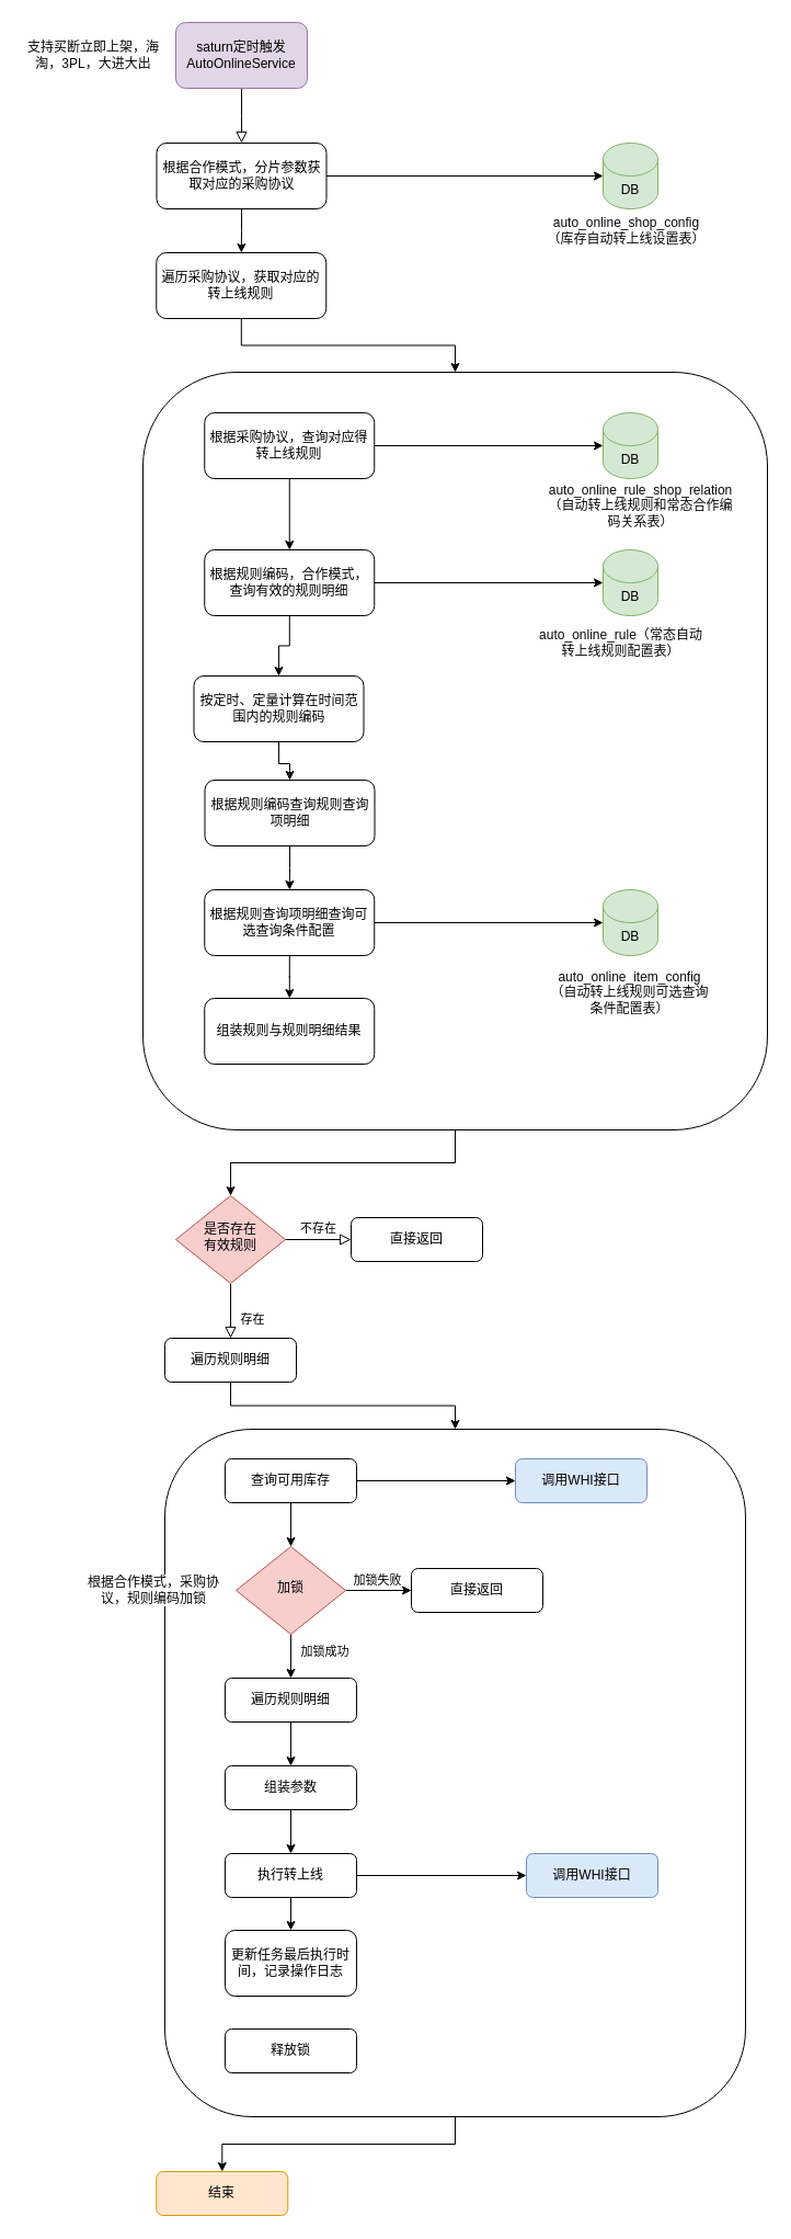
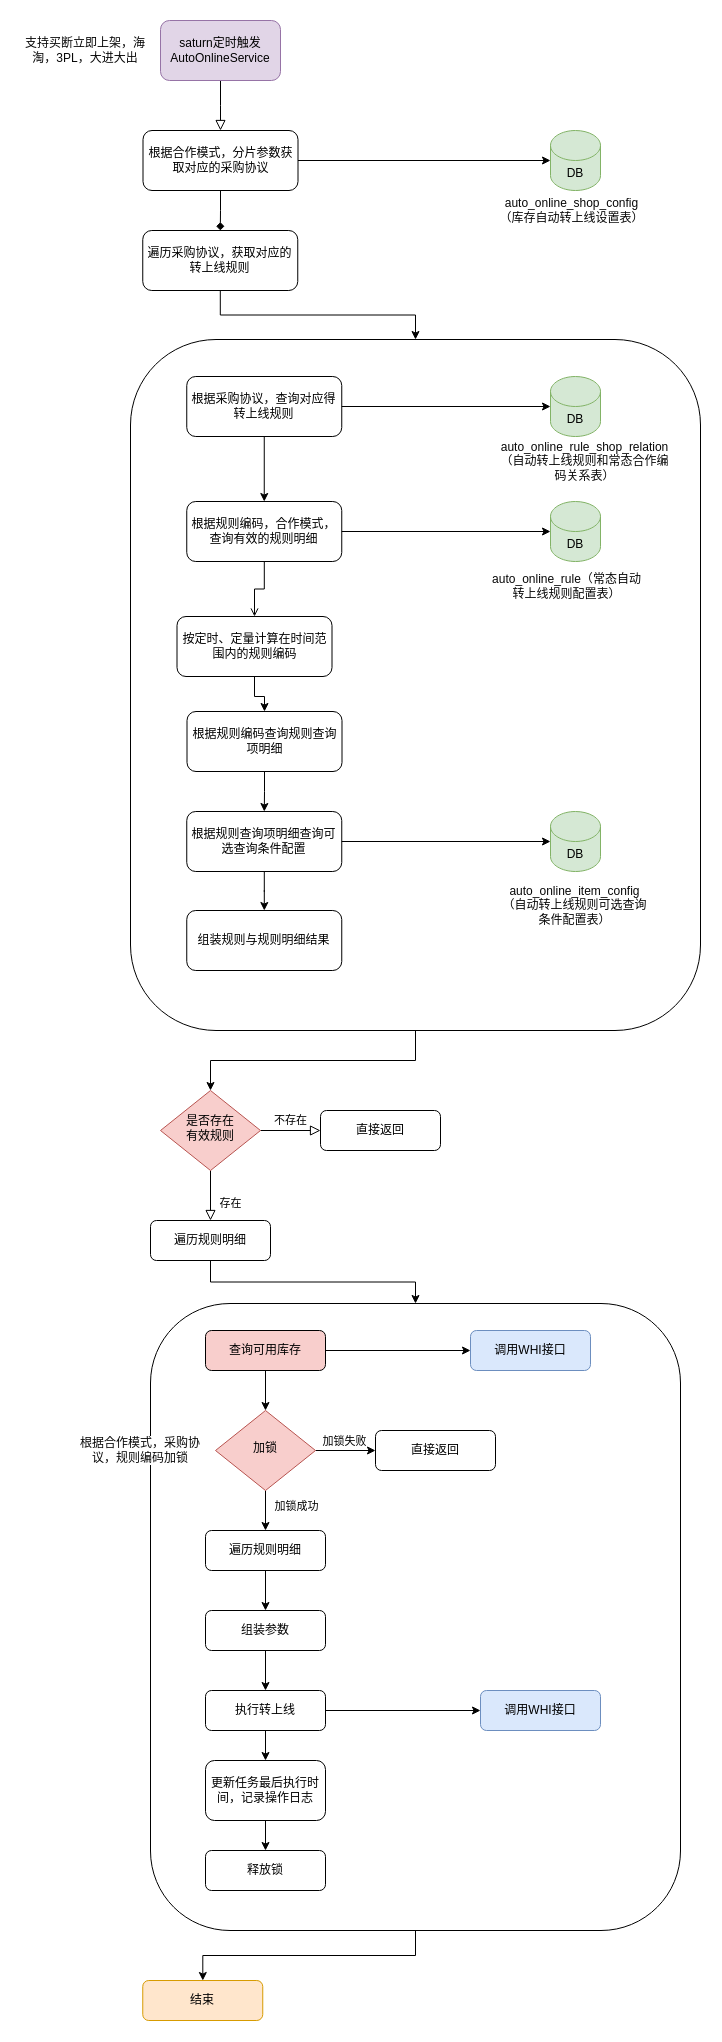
  <mxCell id="0" />
  <mxCell id="1" parent="0" />
  <mxCell id="2" style="edgeStyle=orthogonalEdgeStyle;rounded=0;orthogonalLoop=1;jettySize=auto;html=1;" edge="1" parent="1" source="3" target="34"><mxGeometry relative="1" as="geometry" /></mxCell>
  <mxCell id="3" value="" style="rounded=1;whiteSpace=wrap;html=1;fontSize=12;glass=0;strokeWidth=1;shadow=0;" vertex="1" parent="1"><mxGeometry x="150" y="1303" width="530" height="627" as="geometry" /></mxCell>
  <mxCell id="4" style="edgeStyle=orthogonalEdgeStyle;rounded=0;orthogonalLoop=1;jettySize=auto;html=1;" edge="1" parent="1" source="5" target="12"><mxGeometry relative="1" as="geometry" /></mxCell>
  <mxCell id="5" value="" style="rounded=1;whiteSpace=wrap;html=1;fontSize=12;glass=0;strokeWidth=1;shadow=0;" vertex="1" parent="1"><mxGeometry x="130" y="339" width="570" height="691" as="geometry" /></mxCell>
  <mxCell id="6" value="" style="rounded=0;html=1;jettySize=auto;orthogonalLoop=1;fontSize=11;endArrow=block;endFill=0;endSize=8;strokeWidth=1;shadow=0;labelBackgroundColor=none;edgeStyle=orthogonalEdgeStyle;" parent="1" source="7" edge="1"><mxGeometry relative="1" as="geometry"><mxPoint x="220" y="130" as="targetPoint" /></mxGeometry></mxCell>
  <mxCell id="7" value="saturn定时触发&lt;div&gt;AutoOnlineService&lt;br&gt;&lt;/div&gt;" style="rounded=1;whiteSpace=wrap;html=1;fontSize=12;glass=0;strokeWidth=1;shadow=0;fillColor=#e1d5e7;strokeColor=#9673a6;" parent="1" vertex="1"><mxGeometry x="160" y="20" width="120" height="60" as="geometry" /></mxCell>
- <mxCell id="8" style="edgeStyle=orthogonalEdgeStyle;rounded=0;orthogonalLoop=1;jettySize=auto;html=1;" edge="1" parent="1" source="9" target="49"><mxGeometry relative="1" as="geometry" /></mxCell>
+ <mxCell id="8" style="edgeStyle=orthogonalEdgeStyle;rounded=0;orthogonalLoop=1;jettySize=auto;html=1;endArrow=diamond;" edge="1" parent="1" source="9" target="49"><mxGeometry relative="1" as="geometry" /></mxCell>
  <mxCell id="9" value="根据合作模式，分片参数获取对应的采购协议" style="rounded=1;whiteSpace=wrap;html=1;fontSize=12;glass=0;strokeWidth=1;shadow=0;" parent="1" vertex="1"><mxGeometry x="142.5" y="130" width="155" height="60" as="geometry" /></mxCell>
  <mxCell id="10" value="存在" style="rounded=0;html=1;jettySize=auto;orthogonalLoop=1;fontSize=11;endArrow=block;endFill=0;endSize=8;strokeWidth=1;shadow=0;labelBackgroundColor=none;edgeStyle=orthogonalEdgeStyle;" parent="1" source="12" target="14" edge="1"><mxGeometry x="0.333" y="20" relative="1" as="geometry"><mxPoint as="offset" /></mxGeometry></mxCell>
  <mxCell id="11" value="不存在" style="edgeStyle=orthogonalEdgeStyle;rounded=0;html=1;jettySize=auto;orthogonalLoop=1;fontSize=11;endArrow=block;endFill=0;endSize=8;strokeWidth=1;shadow=0;labelBackgroundColor=none;" parent="1" source="12" target="15" edge="1"><mxGeometry y="10" relative="1" as="geometry"><mxPoint as="offset" /></mxGeometry></mxCell>
  <mxCell id="12" value="是否存在&lt;div&gt;有效规则&lt;/div&gt;" style="rhombus;whiteSpace=wrap;html=1;shadow=0;fontFamily=Helvetica;fontSize=12;align=center;strokeWidth=1;spacing=6;spacingTop=-4;fillColor=#f8cecc;strokeColor=#b85450;" parent="1" vertex="1"><mxGeometry x="160" y="1090" width="100" height="80" as="geometry" /></mxCell>
  <mxCell id="13" style="edgeStyle=orthogonalEdgeStyle;rounded=0;orthogonalLoop=1;jettySize=auto;html=1;" edge="1" parent="1" source="14" target="3"><mxGeometry relative="1" as="geometry" /></mxCell>
  <mxCell id="14" value="遍历规则明细" style="rounded=1;whiteSpace=wrap;html=1;fontSize=12;glass=0;strokeWidth=1;shadow=0;" parent="1" vertex="1"><mxGeometry x="150" y="1220" width="120" height="40" as="geometry" /></mxCell>
  <mxCell id="15" value="直接返回" style="rounded=1;whiteSpace=wrap;html=1;fontSize=12;glass=0;strokeWidth=1;shadow=0;" parent="1" vertex="1"><mxGeometry x="320" y="1110" width="120" height="40" as="geometry" /></mxCell>
  <mxCell id="16" value="&lt;p style=&quot;background-color: rgb(255, 255, 255);&quot;&gt;&lt;font color=&quot;#080808&quot;&gt;支持&lt;/font&gt;&lt;span style=&quot;background-color: initial;&quot;&gt;&lt;font color=&quot;#080808&quot;&gt;买断立即上架，&lt;/font&gt;&lt;/span&gt;&lt;span style=&quot;background-color: initial;&quot;&gt;&lt;font color=&quot;#080808&quot;&gt;海淘，&lt;/font&gt;&lt;/span&gt;&lt;span style=&quot;color: rgb(8, 8, 8); background-color: initial;&quot;&gt;3PL，大进大出&lt;/span&gt;&lt;/p&gt;" style="text;html=1;align=center;verticalAlign=middle;whiteSpace=wrap;rounded=0;" vertex="1" parent="1"><mxGeometry x="20" y="35" width="130" height="30" as="geometry" /></mxCell>
  <mxCell id="17" style="edgeStyle=orthogonalEdgeStyle;rounded=0;orthogonalLoop=1;jettySize=auto;html=1;entryX=0;entryY=0.5;entryDx=0;entryDy=0;" edge="1" parent="1" source="21" target="23"><mxGeometry relative="1" as="geometry" /></mxCell>
  <mxCell id="18" value="加锁失败" style="edgeLabel;html=1;align=center;verticalAlign=middle;resizable=0;points=[];" vertex="1" connectable="0" parent="17"><mxGeometry x="-0.207" y="4" relative="1" as="geometry"><mxPoint x="4" y="-6" as="offset" /></mxGeometry></mxCell>
  <mxCell id="19" style="edgeStyle=orthogonalEdgeStyle;rounded=0;orthogonalLoop=1;jettySize=auto;html=1;entryX=0.5;entryY=0;entryDx=0;entryDy=0;" edge="1" parent="1" source="21" target="25"><mxGeometry relative="1" as="geometry" /></mxCell>
  <mxCell id="20" value="加锁成功" style="edgeLabel;html=1;align=center;verticalAlign=middle;resizable=0;points=[];" vertex="1" connectable="0" parent="19"><mxGeometry x="-0.15" y="-1" relative="1" as="geometry"><mxPoint x="31" y="-2" as="offset" /></mxGeometry></mxCell>
  <mxCell id="21" value="加锁" style="rhombus;whiteSpace=wrap;html=1;shadow=0;fontFamily=Helvetica;fontSize=12;align=center;strokeWidth=1;spacing=6;spacingTop=-4;fillColor=#f8cecc;strokeColor=#b85450;" vertex="1" parent="1"><mxGeometry x="215" y="1410" width="100" height="80" as="geometry" /></mxCell>
  <mxCell id="22" value="&lt;p style=&quot;background-color: rgb(255, 255, 255);&quot;&gt;&lt;font color=&quot;#080808&quot;&gt;根据合作模式，采购协议，规则编码加锁&lt;/font&gt;&lt;/p&gt;" style="text;html=1;align=center;verticalAlign=middle;whiteSpace=wrap;rounded=0;" vertex="1" parent="1"><mxGeometry x="75" y="1435" width="130" height="30" as="geometry" /></mxCell>
  <mxCell id="23" value="直接返回" style="rounded=1;whiteSpace=wrap;html=1;fontSize=12;glass=0;strokeWidth=1;shadow=0;" vertex="1" parent="1"><mxGeometry x="375" y="1430" width="120" height="40" as="geometry" /></mxCell>
  <mxCell id="24" style="edgeStyle=orthogonalEdgeStyle;rounded=0;orthogonalLoop=1;jettySize=auto;html=1;" edge="1" parent="1" source="25" target="27"><mxGeometry relative="1" as="geometry" /></mxCell>
  <mxCell id="25" value="遍历规则明细" style="rounded=1;whiteSpace=wrap;html=1;fontSize=12;glass=0;strokeWidth=1;shadow=0;" vertex="1" parent="1"><mxGeometry x="205" y="1530" width="120" height="40" as="geometry" /></mxCell>
  <mxCell id="26" style="edgeStyle=orthogonalEdgeStyle;rounded=0;orthogonalLoop=1;jettySize=auto;html=1;" edge="1" parent="1" source="27" target="30"><mxGeometry relative="1" as="geometry" /></mxCell>
  <mxCell id="27" value="组装参数" style="rounded=1;whiteSpace=wrap;html=1;fontSize=12;glass=0;strokeWidth=1;shadow=0;" vertex="1" parent="1"><mxGeometry x="205" y="1610" width="120" height="40" as="geometry" /></mxCell>
  <mxCell id="28" style="edgeStyle=orthogonalEdgeStyle;rounded=0;orthogonalLoop=1;jettySize=auto;html=1;" edge="1" parent="1" source="30" target="32"><mxGeometry relative="1" as="geometry" /></mxCell>
  <mxCell id="29" style="edgeStyle=orthogonalEdgeStyle;rounded=0;orthogonalLoop=1;jettySize=auto;html=1;" edge="1" parent="1" source="30" target="64"><mxGeometry relative="1" as="geometry" /></mxCell>
  <mxCell id="30" value="执行转上线" style="rounded=1;whiteSpace=wrap;html=1;fontSize=12;glass=0;strokeWidth=1;shadow=0;" vertex="1" parent="1"><mxGeometry x="205" y="1690" width="120" height="40" as="geometry" /></mxCell>
+ <mxCell id="31" style="edgeStyle=orthogonalEdgeStyle;rounded=0;orthogonalLoop=1;jettySize=auto;html=1;" edge="1" parent="1" source="32" target="33"><mxGeometry relative="1" as="geometry" /></mxCell>
  <mxCell id="32" value="更新任务最后执行时间，记录操作日志" style="rounded=1;whiteSpace=wrap;html=1;fontSize=12;glass=0;strokeWidth=1;shadow=0;" vertex="1" parent="1"><mxGeometry x="205" y="1760" width="120" height="60" as="geometry" /></mxCell>
  <mxCell id="33" value="释放锁" style="rounded=1;whiteSpace=wrap;html=1;fontSize=12;glass=0;strokeWidth=1;shadow=0;" vertex="1" parent="1"><mxGeometry x="205" y="1850" width="120" height="40" as="geometry" /></mxCell>
  <mxCell id="34" value="结束" style="rounded=1;whiteSpace=wrap;html=1;fontSize=12;glass=0;strokeWidth=1;shadow=0;fillColor=#ffe6cc;strokeColor=#d79b00;" vertex="1" parent="1"><mxGeometry x="142.25" y="1980" width="120" height="40" as="geometry" /></mxCell>
  <mxCell id="35" value="DB" style="shape=cylinder3;whiteSpace=wrap;html=1;boundedLbl=1;backgroundOutline=1;size=15;fillColor=#d5e8d4;strokeColor=#82b366;" vertex="1" parent="1"><mxGeometry x="550" y="130" width="50" height="60" as="geometry" /></mxCell>
  <mxCell id="36" value="&lt;p style=&quot;background-color: rgb(255, 255, 255);&quot;&gt;&lt;span style=&quot;background-color: initial;&quot;&gt;&lt;font color=&quot;#080808&quot;&gt;auto_online_shop_config&lt;/font&gt;&lt;/span&gt;&lt;span style=&quot;background-color: initial;&quot;&gt;&lt;font color=&quot;#080808&quot;&gt;（&lt;/font&gt;&lt;/span&gt;&lt;span style=&quot;background-color: initial;&quot;&gt;&lt;font color=&quot;#080808&quot;&gt;库存自动转上线设置表&lt;/font&gt;&lt;/span&gt;&lt;span style=&quot;color: rgb(8, 8, 8); background-color: initial;&quot;&gt;）&lt;/span&gt;&lt;/p&gt;" style="text;html=1;align=center;verticalAlign=middle;whiteSpace=wrap;rounded=0;" vertex="1" parent="1"><mxGeometry x="495" y="190" width="152.5" height="40" as="geometry" /></mxCell>
  <mxCell id="37" style="edgeStyle=orthogonalEdgeStyle;rounded=0;orthogonalLoop=1;jettySize=auto;html=1;entryX=0;entryY=0.5;entryDx=0;entryDy=0;entryPerimeter=0;" edge="1" parent="1" source="9" target="35"><mxGeometry relative="1" as="geometry" /></mxCell>
  <mxCell id="38" style="edgeStyle=orthogonalEdgeStyle;rounded=0;orthogonalLoop=1;jettySize=auto;html=1;" edge="1" parent="1" source="39" target="44"><mxGeometry relative="1" as="geometry" /></mxCell>
  <mxCell id="39" value="根据采购协议，查询对应得转上线规则" style="rounded=1;whiteSpace=wrap;html=1;fontSize=12;glass=0;strokeWidth=1;shadow=0;" vertex="1" parent="1"><mxGeometry x="186.25" y="376" width="155" height="60" as="geometry" /></mxCell>
  <mxCell id="40" value="DB" style="shape=cylinder3;whiteSpace=wrap;html=1;boundedLbl=1;backgroundOutline=1;size=15;fillColor=#d5e8d4;strokeColor=#82b366;" vertex="1" parent="1"><mxGeometry x="550" y="376" width="50" height="60" as="geometry" /></mxCell>
  <mxCell id="41" value="&lt;p style=&quot;background-color: rgb(255, 255, 255);&quot;&gt;&lt;span style=&quot;background-color: initial;&quot;&gt;&lt;font color=&quot;#080808&quot;&gt;auto_online_rule_shop_relation&lt;/font&gt;&lt;/span&gt;&lt;span style=&quot;background-color: initial;&quot;&gt;&lt;font color=&quot;#080808&quot;&gt;（&lt;/font&gt;&lt;/span&gt;&lt;span style=&quot;background-color: initial;&quot;&gt;&lt;font color=&quot;#080808&quot;&gt;自动转上线规则和常态合作编码关系表）&lt;/font&gt;&lt;/span&gt;&lt;/p&gt;" style="text;html=1;align=center;verticalAlign=middle;whiteSpace=wrap;rounded=0;" vertex="1" parent="1"><mxGeometry x="495" y="436" width="178.75" height="50" as="geometry" /></mxCell>
  <mxCell id="42" style="edgeStyle=orthogonalEdgeStyle;rounded=0;orthogonalLoop=1;jettySize=auto;html=1;entryX=0;entryY=0.5;entryDx=0;entryDy=0;entryPerimeter=0;" edge="1" parent="1" source="39" target="40"><mxGeometry relative="1" as="geometry" /></mxCell>
- <mxCell id="43" style="edgeStyle=orthogonalEdgeStyle;rounded=0;orthogonalLoop=1;jettySize=auto;html=1;entryX=0.5;entryY=0;entryDx=0;entryDy=0;" edge="1" parent="1" source="44" target="51"><mxGeometry relative="1" as="geometry" /></mxCell>
+ <mxCell id="43" style="edgeStyle=orthogonalEdgeStyle;rounded=0;orthogonalLoop=1;jettySize=auto;html=1;entryX=0.5;entryY=0;entryDx=0;entryDy=0;endArrow=open;" edge="1" parent="1" source="44" target="51"><mxGeometry relative="1" as="geometry" /></mxCell>
  <mxCell id="44" value="根据规则编码，合作模式，查询有效的规则明细" style="rounded=1;whiteSpace=wrap;html=1;fontSize=12;glass=0;strokeWidth=1;shadow=0;" vertex="1" parent="1"><mxGeometry x="186.25" y="501" width="155" height="60" as="geometry" /></mxCell>
  <mxCell id="45" value="DB" style="shape=cylinder3;whiteSpace=wrap;html=1;boundedLbl=1;backgroundOutline=1;size=15;fillColor=#d5e8d4;strokeColor=#82b366;" vertex="1" parent="1"><mxGeometry x="550" y="501" width="50" height="60" as="geometry" /></mxCell>
  <mxCell id="46" value="&lt;p style=&quot;background-color: rgb(255, 255, 255);&quot;&gt;&lt;span style=&quot;background-color: initial;&quot;&gt;&lt;font color=&quot;#080808&quot;&gt;auto_online_rule&lt;/font&gt;&lt;/span&gt;&lt;span style=&quot;background-color: initial;&quot;&gt;&lt;font color=&quot;#080808&quot;&gt;（&lt;/font&gt;&lt;/span&gt;&lt;span style=&quot;background-color: initial;&quot;&gt;&lt;font color=&quot;#080808&quot;&gt;常态自动转上线规则配置表）&lt;/font&gt;&lt;/span&gt;&lt;/p&gt;" style="text;html=1;align=center;verticalAlign=middle;whiteSpace=wrap;rounded=0;" vertex="1" parent="1"><mxGeometry x="489.81" y="561" width="153.12" height="50" as="geometry" /></mxCell>
  <mxCell id="47" style="edgeStyle=orthogonalEdgeStyle;rounded=0;orthogonalLoop=1;jettySize=auto;html=1;entryX=0;entryY=0.5;entryDx=0;entryDy=0;entryPerimeter=0;" edge="1" parent="1" source="44" target="45"><mxGeometry relative="1" as="geometry" /></mxCell>
  <mxCell id="48" style="edgeStyle=orthogonalEdgeStyle;rounded=0;orthogonalLoop=1;jettySize=auto;html=1;" edge="1" parent="1" source="49" target="5"><mxGeometry relative="1" as="geometry" /></mxCell>
  <mxCell id="49" value="遍历采购协议，获取对应的转上线规则" style="rounded=1;whiteSpace=wrap;html=1;fontSize=12;glass=0;strokeWidth=1;shadow=0;" vertex="1" parent="1"><mxGeometry x="142.25" y="230" width="155" height="60" as="geometry" /></mxCell>
  <mxCell id="50" style="edgeStyle=orthogonalEdgeStyle;rounded=0;orthogonalLoop=1;jettySize=auto;html=1;entryX=0.5;entryY=0;entryDx=0;entryDy=0;" edge="1" parent="1" source="51" target="53"><mxGeometry relative="1" as="geometry" /></mxCell>
  <mxCell id="51" value="按定时、定量计算在时间范围内的规则编码" style="rounded=1;whiteSpace=wrap;html=1;fontSize=12;glass=0;strokeWidth=1;shadow=0;" vertex="1" parent="1"><mxGeometry x="176.5" y="616" width="155" height="60" as="geometry" /></mxCell>
  <mxCell id="52" style="edgeStyle=orthogonalEdgeStyle;rounded=0;orthogonalLoop=1;jettySize=auto;html=1;" edge="1" parent="1" source="53" target="55"><mxGeometry relative="1" as="geometry" /></mxCell>
  <mxCell id="53" value="根据规则编码查询规则查询项明细" style="rounded=1;whiteSpace=wrap;html=1;fontSize=12;glass=0;strokeWidth=1;shadow=0;" vertex="1" parent="1"><mxGeometry x="186.5" y="711" width="155" height="60" as="geometry" /></mxCell>
  <mxCell id="54" style="edgeStyle=orthogonalEdgeStyle;rounded=0;orthogonalLoop=1;jettySize=auto;html=1;" edge="1" parent="1" source="55" target="59"><mxGeometry relative="1" as="geometry" /></mxCell>
  <mxCell id="55" value="根据规则查询项明细查询可选查询条件配置" style="rounded=1;whiteSpace=wrap;html=1;fontSize=12;glass=0;strokeWidth=1;shadow=0;" vertex="1" parent="1"><mxGeometry x="186.25" y="811" width="155" height="60" as="geometry" /></mxCell>
  <mxCell id="56" value="DB" style="shape=cylinder3;whiteSpace=wrap;html=1;boundedLbl=1;backgroundOutline=1;size=15;fillColor=#d5e8d4;strokeColor=#82b366;" vertex="1" parent="1"><mxGeometry x="550" y="811" width="50" height="60" as="geometry" /></mxCell>
  <mxCell id="57" value="&lt;p style=&quot;background-color: rgb(255, 255, 255);&quot;&gt;&lt;span style=&quot;background-color: initial;&quot;&gt;&lt;font color=&quot;#080808&quot;&gt;auto_online_item_config&lt;/font&gt;&lt;/span&gt;&lt;span style=&quot;background-color: initial;&quot;&gt;&lt;font color=&quot;#080808&quot;&gt;（&lt;/font&gt;&lt;/span&gt;&lt;span style=&quot;background-color: initial;&quot;&gt;&lt;font color=&quot;#080808&quot;&gt;自动转上线规则可选查询条件配置表）&lt;/font&gt;&lt;/span&gt;&lt;/p&gt;" style="text;html=1;align=center;verticalAlign=middle;whiteSpace=wrap;rounded=0;" vertex="1" parent="1"><mxGeometry x="498.44" y="880" width="153.12" height="50" as="geometry" /></mxCell>
  <mxCell id="58" style="edgeStyle=orthogonalEdgeStyle;rounded=0;orthogonalLoop=1;jettySize=auto;html=1;entryX=0;entryY=0.5;entryDx=0;entryDy=0;entryPerimeter=0;" edge="1" parent="1" source="55" target="56"><mxGeometry relative="1" as="geometry" /></mxCell>
  <mxCell id="59" value="组装规则与规则明细结果" style="rounded=1;whiteSpace=wrap;html=1;fontSize=12;glass=0;strokeWidth=1;shadow=0;" vertex="1" parent="1"><mxGeometry x="186.25" y="910" width="155" height="60" as="geometry" /></mxCell>
  <mxCell id="60" style="edgeStyle=orthogonalEdgeStyle;rounded=0;orthogonalLoop=1;jettySize=auto;html=1;" edge="1" parent="1" source="62" target="21"><mxGeometry relative="1" as="geometry" /></mxCell>
  <mxCell id="61" style="edgeStyle=orthogonalEdgeStyle;rounded=0;orthogonalLoop=1;jettySize=auto;html=1;" edge="1" parent="1" source="62" target="63"><mxGeometry relative="1" as="geometry" /></mxCell>
- <mxCell id="62" value="查询可用库存" style="rounded=1;whiteSpace=wrap;html=1;fontSize=12;glass=0;strokeWidth=1;shadow=0;" vertex="1" parent="1"><mxGeometry x="205" y="1330" width="120" height="40" as="geometry" /></mxCell>
+ <mxCell id="62" value="查询可用库存" style="rounded=1;whiteSpace=wrap;html=1;fontSize=12;glass=0;strokeWidth=1;shadow=0;fillColor=#f8cecc;" vertex="1" parent="1"><mxGeometry x="205" y="1330" width="120" height="40" as="geometry" /></mxCell>
  <mxCell id="63" value="调用WHI接口" style="rounded=1;whiteSpace=wrap;html=1;fontSize=12;glass=0;strokeWidth=1;shadow=0;fillColor=#dae8fc;strokeColor=#6c8ebf;" vertex="1" parent="1"><mxGeometry x="470" y="1330" width="120" height="40" as="geometry" /></mxCell>
  <mxCell id="64" value="调用WHI接口" style="rounded=1;whiteSpace=wrap;html=1;fontSize=12;glass=0;strokeWidth=1;shadow=0;fillColor=#dae8fc;strokeColor=#6c8ebf;" vertex="1" parent="1"><mxGeometry x="480" y="1690" width="120" height="40" as="geometry" /></mxCell>
